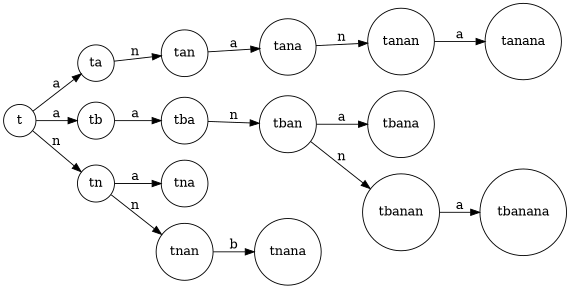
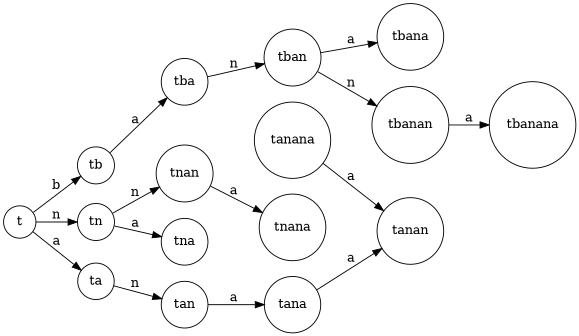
  digraph {
    rankdir=LR
    node [shape=circle]
    t
    ta
    tb
    tn
    tan
    tba
    tna
    tnan
    tana
    tanan
    tanana
    tban
    tbana
    tbanan
    tbanana
    tnana
    t -> ta [label=a]
-   t -> tb [label=a]
+   t -> tb [label=b]
    t -> tn [label=n]
    ta -> tan [label=n]
    tb -> tba [label=a]
    tn -> tna [label=a]
    tn -> tnan [label=n]
    tan -> tana [label=a]
    tba -> tban [label=n]
-   tnan -> tnana [label=b]
-   tana -> tanan [label=n]
-   tanan -> tanana [label=a]
+   tnan -> tnana [label=a]
+   tana -> tanan [label=a]
+   tanana -> tanan [label=a]
    tban -> tbana [label=a]
    tban -> tbanan [label=n]
    tbanan -> tbanana [label=a]
  }
